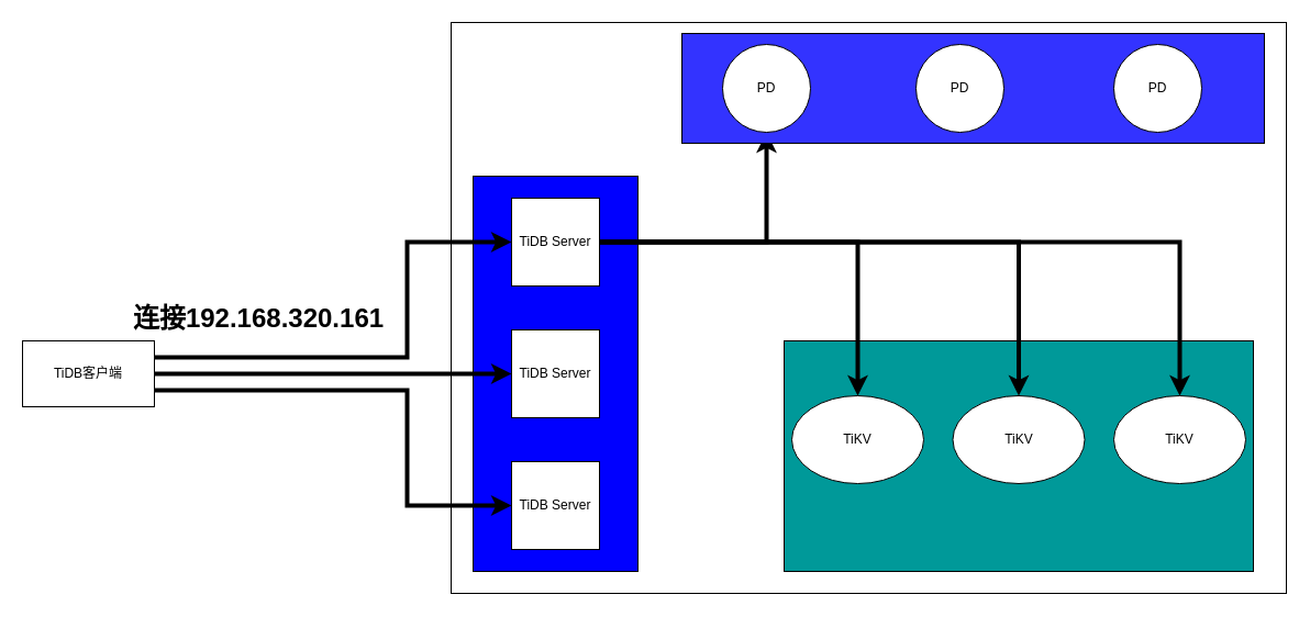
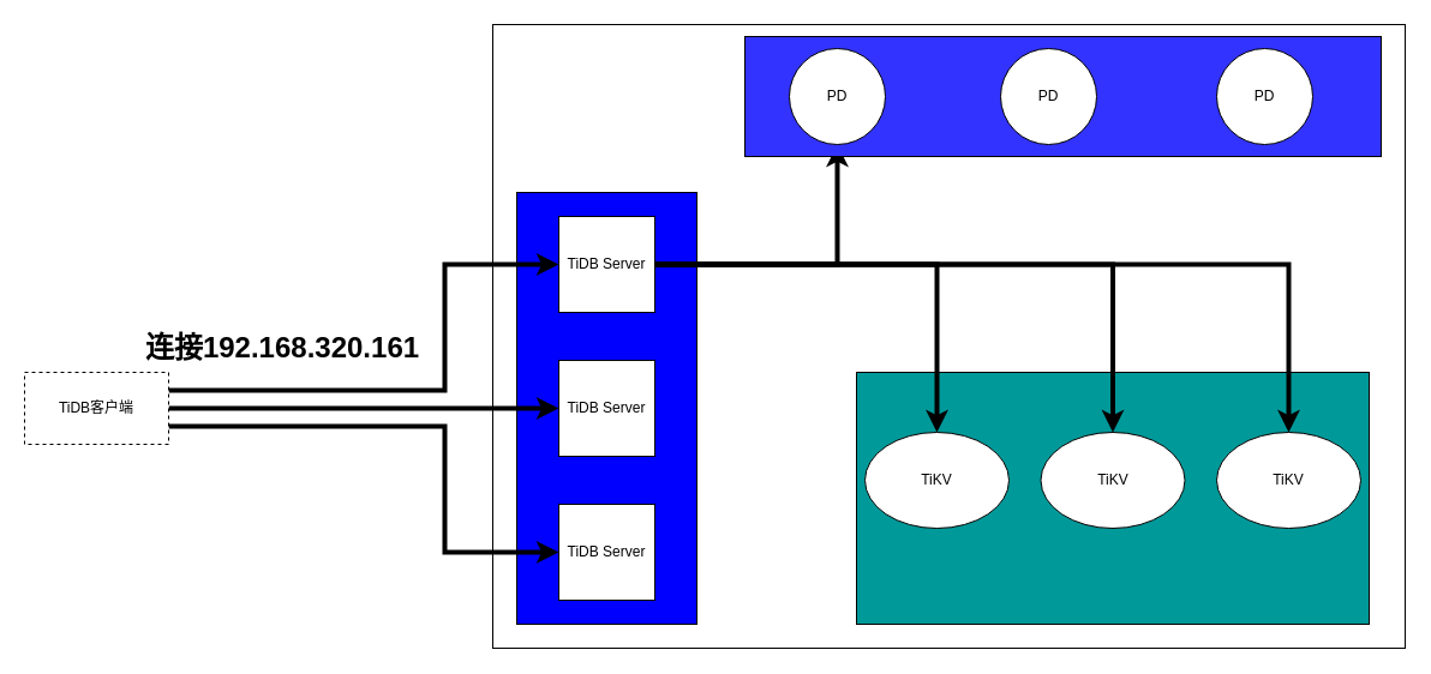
  <mxCell id="0" />
  <mxCell id="1" parent="0" />
  <mxCell id="2" value="" style="rounded=0;whiteSpace=wrap;html=1;" parent="1" vertex="1"><mxGeometry x="410" y="20" width="760" height="520" as="geometry" /></mxCell>
  <mxCell id="3" value="" style="rounded=0;whiteSpace=wrap;html=1;strokeWidth=1;fillColor=#009999;" parent="1" vertex="1"><mxGeometry x="713" y="310" width="427" height="210" as="geometry" /></mxCell>
  <mxCell id="4" value="" style="rounded=0;whiteSpace=wrap;html=1;fillColor=#0000FF;" parent="1" vertex="1"><mxGeometry x="430" y="160" width="150" height="360" as="geometry" /></mxCell>
  <mxCell id="5" style="edgeStyle=orthogonalEdgeStyle;rounded=0;orthogonalLoop=1;jettySize=auto;html=1;exitX=1;exitY=0.5;exitDx=0;exitDy=0;strokeWidth=4;" parent="1" source="9" target="17" edge="1"><mxGeometry relative="1" as="geometry" /></mxCell>
  <mxCell id="6" style="edgeStyle=orthogonalEdgeStyle;rounded=0;orthogonalLoop=1;jettySize=auto;html=1;exitX=1;exitY=0.5;exitDx=0;exitDy=0;strokeWidth=4;" parent="1" source="9" target="20" edge="1"><mxGeometry relative="1" as="geometry" /></mxCell>
  <mxCell id="7" style="edgeStyle=orthogonalEdgeStyle;rounded=0;orthogonalLoop=1;jettySize=auto;html=1;exitX=1;exitY=0.5;exitDx=0;exitDy=0;strokeWidth=4;" parent="1" source="9" target="21" edge="1"><mxGeometry relative="1" as="geometry" /></mxCell>
  <mxCell id="8" style="edgeStyle=orthogonalEdgeStyle;rounded=0;orthogonalLoop=1;jettySize=auto;html=1;exitX=1;exitY=0.5;exitDx=0;exitDy=0;strokeWidth=4;" parent="1" source="9" target="22" edge="1"><mxGeometry relative="1" as="geometry" /></mxCell>
  <mxCell id="9" value="TiDB Server" style="whiteSpace=wrap;html=1;aspect=fixed;" parent="1" vertex="1"><mxGeometry x="465" y="180" width="80" height="80" as="geometry" /></mxCell>
  <mxCell id="10" value="&lt;span&gt;TiDB Server&lt;/span&gt;" style="whiteSpace=wrap;html=1;aspect=fixed;" parent="1" vertex="1"><mxGeometry x="465" y="300" width="80" height="80" as="geometry" /></mxCell>
  <mxCell id="11" value="&lt;span&gt;TiDB Server&lt;/span&gt;" style="whiteSpace=wrap;html=1;aspect=fixed;" parent="1" vertex="1"><mxGeometry x="465" y="420" width="80" height="80" as="geometry" /></mxCell>
  <mxCell id="12" style="edgeStyle=orthogonalEdgeStyle;rounded=0;orthogonalLoop=1;jettySize=auto;html=1;exitX=1;exitY=0.5;exitDx=0;exitDy=0;strokeWidth=4;" parent="1" source="15" target="10" edge="1"><mxGeometry relative="1" as="geometry" /></mxCell>
  <mxCell id="13" style="edgeStyle=orthogonalEdgeStyle;rounded=0;orthogonalLoop=1;jettySize=auto;html=1;exitX=1;exitY=0.25;exitDx=0;exitDy=0;entryX=0;entryY=0.5;entryDx=0;entryDy=0;strokeWidth=4;" parent="1" source="15" target="9" edge="1"><mxGeometry relative="1" as="geometry"><Array as="points"><mxPoint x="370" y="325" /><mxPoint x="370" y="220" /></Array></mxGeometry></mxCell>
  <mxCell id="14" style="edgeStyle=orthogonalEdgeStyle;rounded=0;orthogonalLoop=1;jettySize=auto;html=1;exitX=1;exitY=0.75;exitDx=0;exitDy=0;entryX=0;entryY=0.5;entryDx=0;entryDy=0;strokeWidth=4;" parent="1" source="15" target="11" edge="1"><mxGeometry relative="1" as="geometry"><Array as="points"><mxPoint x="370" y="355" /><mxPoint x="370" y="460" /></Array></mxGeometry></mxCell>
- <mxCell id="15" value="TiDB客户端" style="rounded=0;whiteSpace=wrap;html=1;fillColor=#FFFFFF;" parent="1" vertex="1"><mxGeometry x="20" y="310" width="120" height="60" as="geometry" /></mxCell>
+ <mxCell id="15" value="TiDB客户端" style="rounded=0;whiteSpace=wrap;html=1;fillColor=#FFFFFF;dashed=1;" parent="1" vertex="1"><mxGeometry x="20" y="310" width="120" height="60" as="geometry" /></mxCell>
  <mxCell id="16" value="" style="rounded=0;whiteSpace=wrap;html=1;strokeWidth=1;fillColor=#3333FF;" parent="1" vertex="1"><mxGeometry x="620" y="30" width="530" height="100" as="geometry" /></mxCell>
  <mxCell id="17" value="PD" style="ellipse;whiteSpace=wrap;html=1;aspect=fixed;strokeWidth=1;fillColor=#FFFFFF;" parent="1" vertex="1"><mxGeometry x="657" y="40" width="80" height="80" as="geometry" /></mxCell>
  <mxCell id="18" value="PD" style="ellipse;whiteSpace=wrap;html=1;aspect=fixed;strokeWidth=1;fillColor=#FFFFFF;" parent="1" vertex="1"><mxGeometry x="833" y="40" width="80" height="80" as="geometry" /></mxCell>
  <mxCell id="19" value="PD" style="ellipse;whiteSpace=wrap;html=1;aspect=fixed;strokeWidth=1;fillColor=#FFFFFF;" parent="1" vertex="1"><mxGeometry x="1013" y="40" width="80" height="80" as="geometry" /></mxCell>
  <mxCell id="20" value="TiKV" style="ellipse;whiteSpace=wrap;html=1;strokeWidth=1;fillColor=#FFFFFF;" parent="1" vertex="1"><mxGeometry x="720" y="360" width="120" height="80" as="geometry" /></mxCell>
  <mxCell id="21" value="TiKV" style="ellipse;whiteSpace=wrap;html=1;strokeWidth=1;fillColor=#FFFFFF;" parent="1" vertex="1"><mxGeometry x="866.5" y="360" width="120" height="80" as="geometry" /></mxCell>
  <mxCell id="22" value="TiKV" style="ellipse;whiteSpace=wrap;html=1;strokeWidth=1;fillColor=#FFFFFF;" parent="1" vertex="1"><mxGeometry x="1013" y="360" width="120" height="80" as="geometry" /></mxCell>
  <mxCell id="23" value="&lt;font style=&quot;font-size: 24px&quot;&gt;&lt;b&gt;连接192.168.320.161&lt;/b&gt;&lt;/font&gt;" style="text;html=1;strokeColor=none;fillColor=none;align=center;verticalAlign=middle;whiteSpace=wrap;rounded=0;" vertex="1" parent="1"><mxGeometry x="110" y="280" width="250" height="20" as="geometry" /></mxCell>
